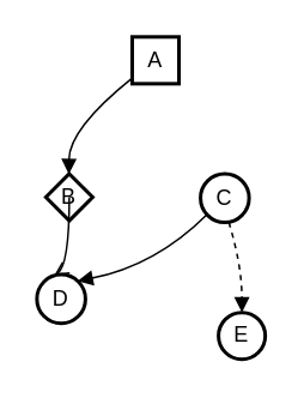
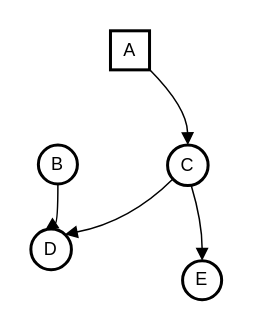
  <mxCell id="0" />
  <mxCell id="1" parent="0" />
  <mxCell id="2" value="A" style="aspect=fixed;strokeWidth=2;whiteSpace=wrap;rounded=0;" vertex="1" parent="1"><mxGeometry x="73" y="20" width="26" height="26" as="geometry" /></mxCell>
- <mxCell id="3" value="B" style="rhombus;aspect=fixed;strokeWidth=2;whiteSpace=wrap;" vertex="1" parent="1"><mxGeometry x="25" y="96" width="26" height="26" as="geometry" /></mxCell>
+ <mxCell id="3" value="B" style="ellipse;aspect=fixed;strokeWidth=2;whiteSpace=wrap;" vertex="1" parent="1"><mxGeometry x="25" y="96" width="26" height="26" as="geometry" /></mxCell>
  <mxCell id="4" value="C" style="ellipse;aspect=fixed;strokeWidth=2;whiteSpace=wrap;" vertex="1" parent="1"><mxGeometry x="111" y="96" width="27" height="27" as="geometry" /></mxCell>
  <mxCell id="5" value="D" style="ellipse;aspect=fixed;strokeWidth=2;whiteSpace=wrap;" vertex="1" parent="1"><mxGeometry x="20" y="152" width="27" height="27" as="geometry" /></mxCell>
  <mxCell id="6" value="E" style="ellipse;aspect=fixed;strokeWidth=2;whiteSpace=wrap;" vertex="1" parent="1"><mxGeometry x="121" y="173" width="26" height="26" as="geometry" /></mxCell>
- <mxCell id="7" value="" style="curved=1;startArrow=none;endArrow=block;exitX=0;exitY=0.88;entryX=0.49;entryY=0;" edge="1" parent="1" source="2" target="3"><mxGeometry relative="1" as="geometry"><Array as="points"><mxPoint x="38" y="71" /></Array></mxGeometry></mxCell>
- <mxCell id="9" value="" style="curved=1;startArrow=none;endArrow=open;exitX=0.49;exitY=0.99;entryX=0.35;entryY=0.01;" edge="1" parent="1" source="3" target="5"><mxGeometry relative="1" as="geometry"><Array as="points"><mxPoint x="38" y="147" /></Array></mxGeometry></mxCell>
+ <mxCell id="8" value="" style="curved=1;startArrow=none;endArrow=block;exitX=0.99;exitY=0.98;entryX=0.48;entryY=-0.01;" edge="1" parent="1" source="2" target="4"><mxGeometry relative="1" as="geometry"><Array as="points"><mxPoint x="124" y="71" /></Array></mxGeometry></mxCell>
+ <mxCell id="9" value="" style="curved=1;startArrow=none;endArrow=block;exitX=0.49;exitY=0.99;entryX=0.35;entryY=0.01;" edge="1" parent="1" source="3" target="5"><mxGeometry relative="1" as="geometry"><Array as="points"><mxPoint x="38" y="147" /></Array></mxGeometry></mxCell>
  <mxCell id="10" value="" style="curved=1;startArrow=none;endArrow=block;exitX=-0.01;exitY=0.97;entryX=0.96;entryY=0.01;" edge="1" parent="1" source="4" target="5"><mxGeometry relative="1" as="geometry"><Array as="points"><mxPoint x="86" y="147" /></Array></mxGeometry></mxCell>
- <mxCell id="11" value="" style="curved=1;startArrow=none;endArrow=block;exitX=0.61;exitY=0.97;entryX=0.5;entryY=-0.01;dashed=1;" edge="1" parent="1" source="4" target="6"><mxGeometry relative="1" as="geometry"><Array as="points"><mxPoint x="134" y="147" /></Array></mxGeometry></mxCell>
+ <mxCell id="11" value="" style="curved=1;startArrow=none;endArrow=block;exitX=0.61;exitY=0.97;entryX=0.5;entryY=-0.01;" edge="1" parent="1" source="4" target="6"><mxGeometry relative="1" as="geometry"><Array as="points"><mxPoint x="134" y="147" /></Array></mxGeometry></mxCell>
